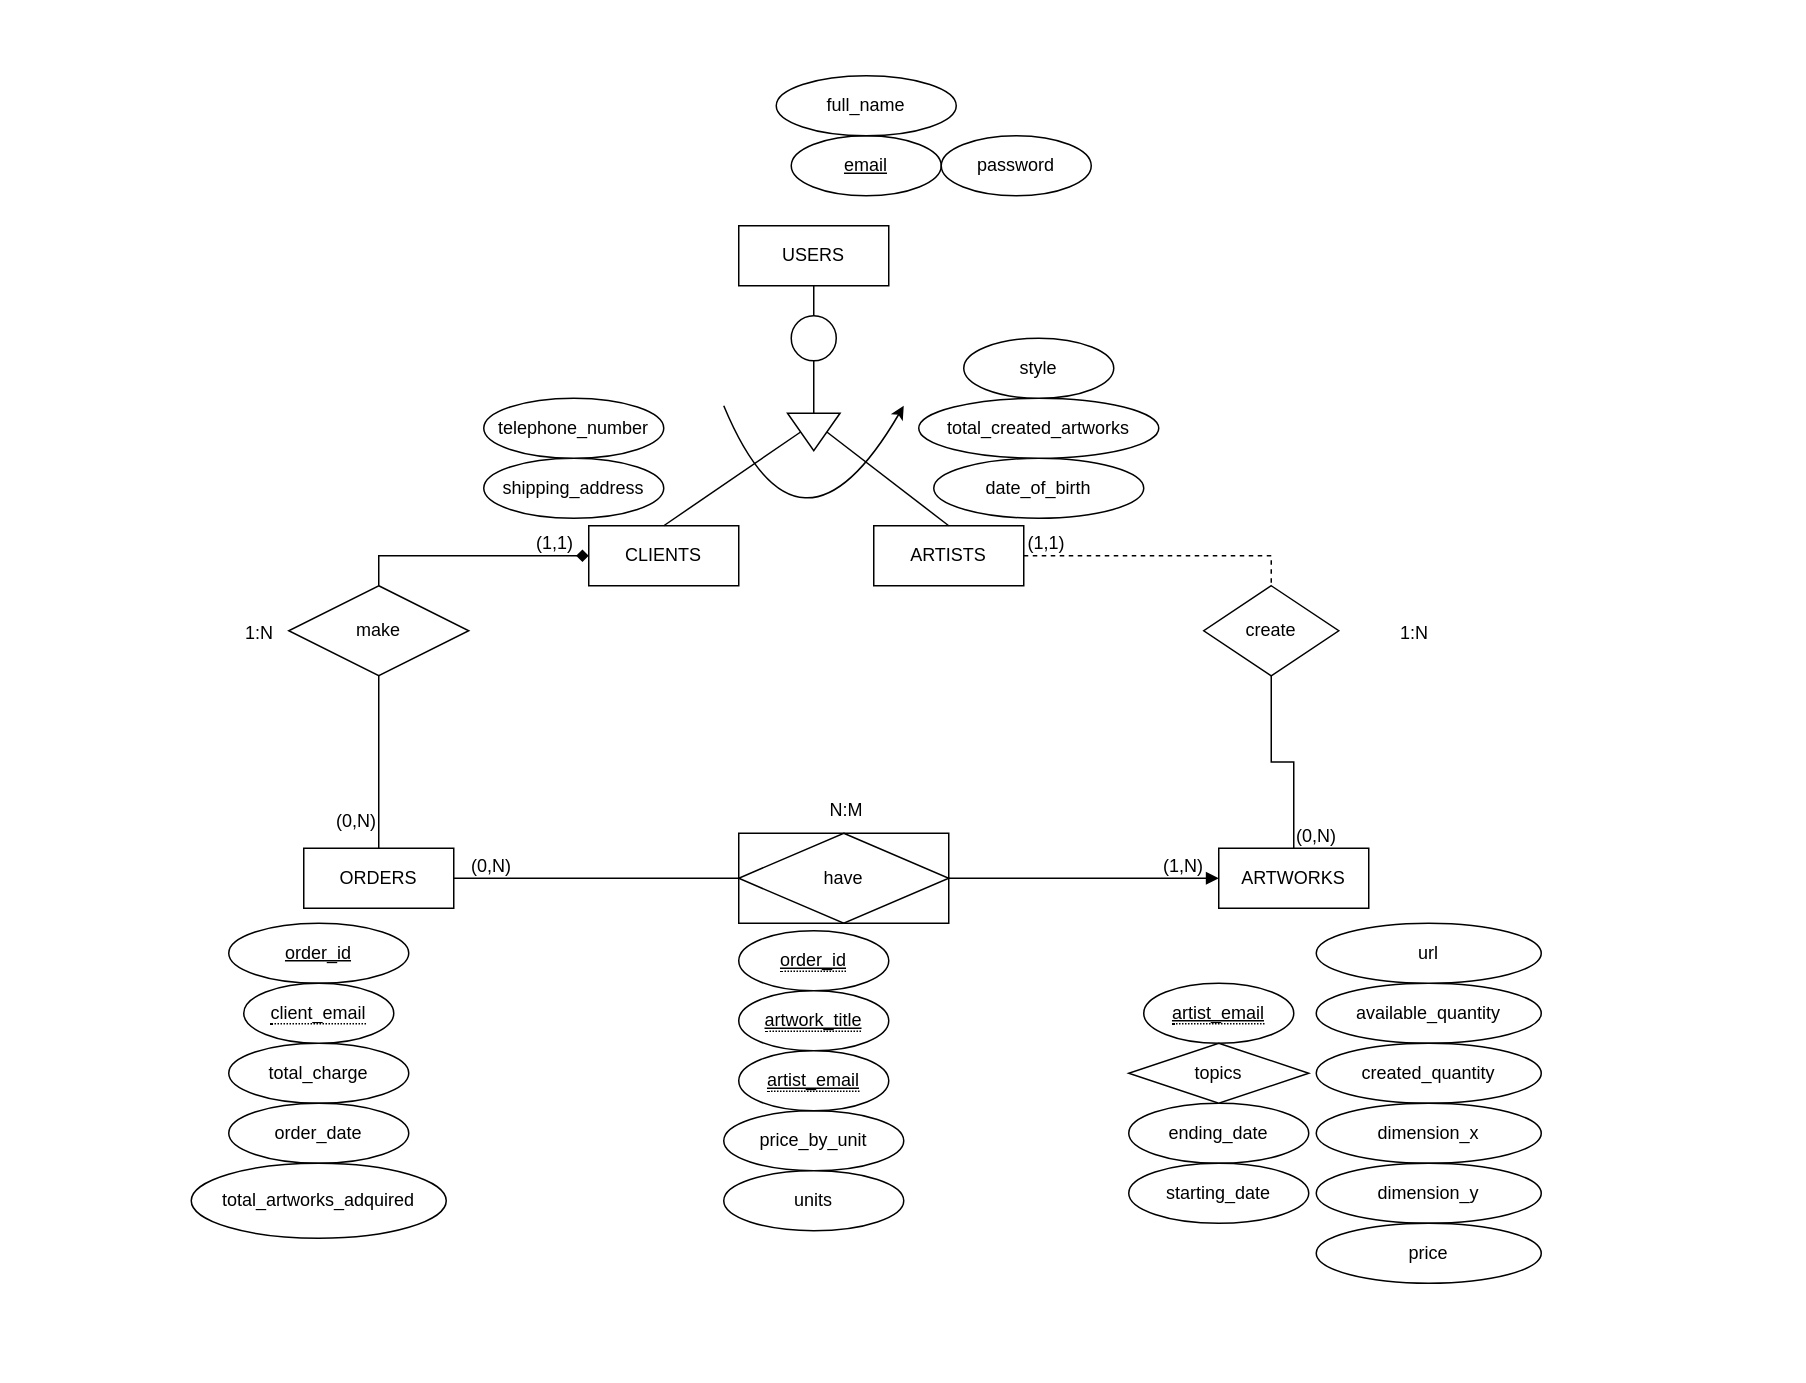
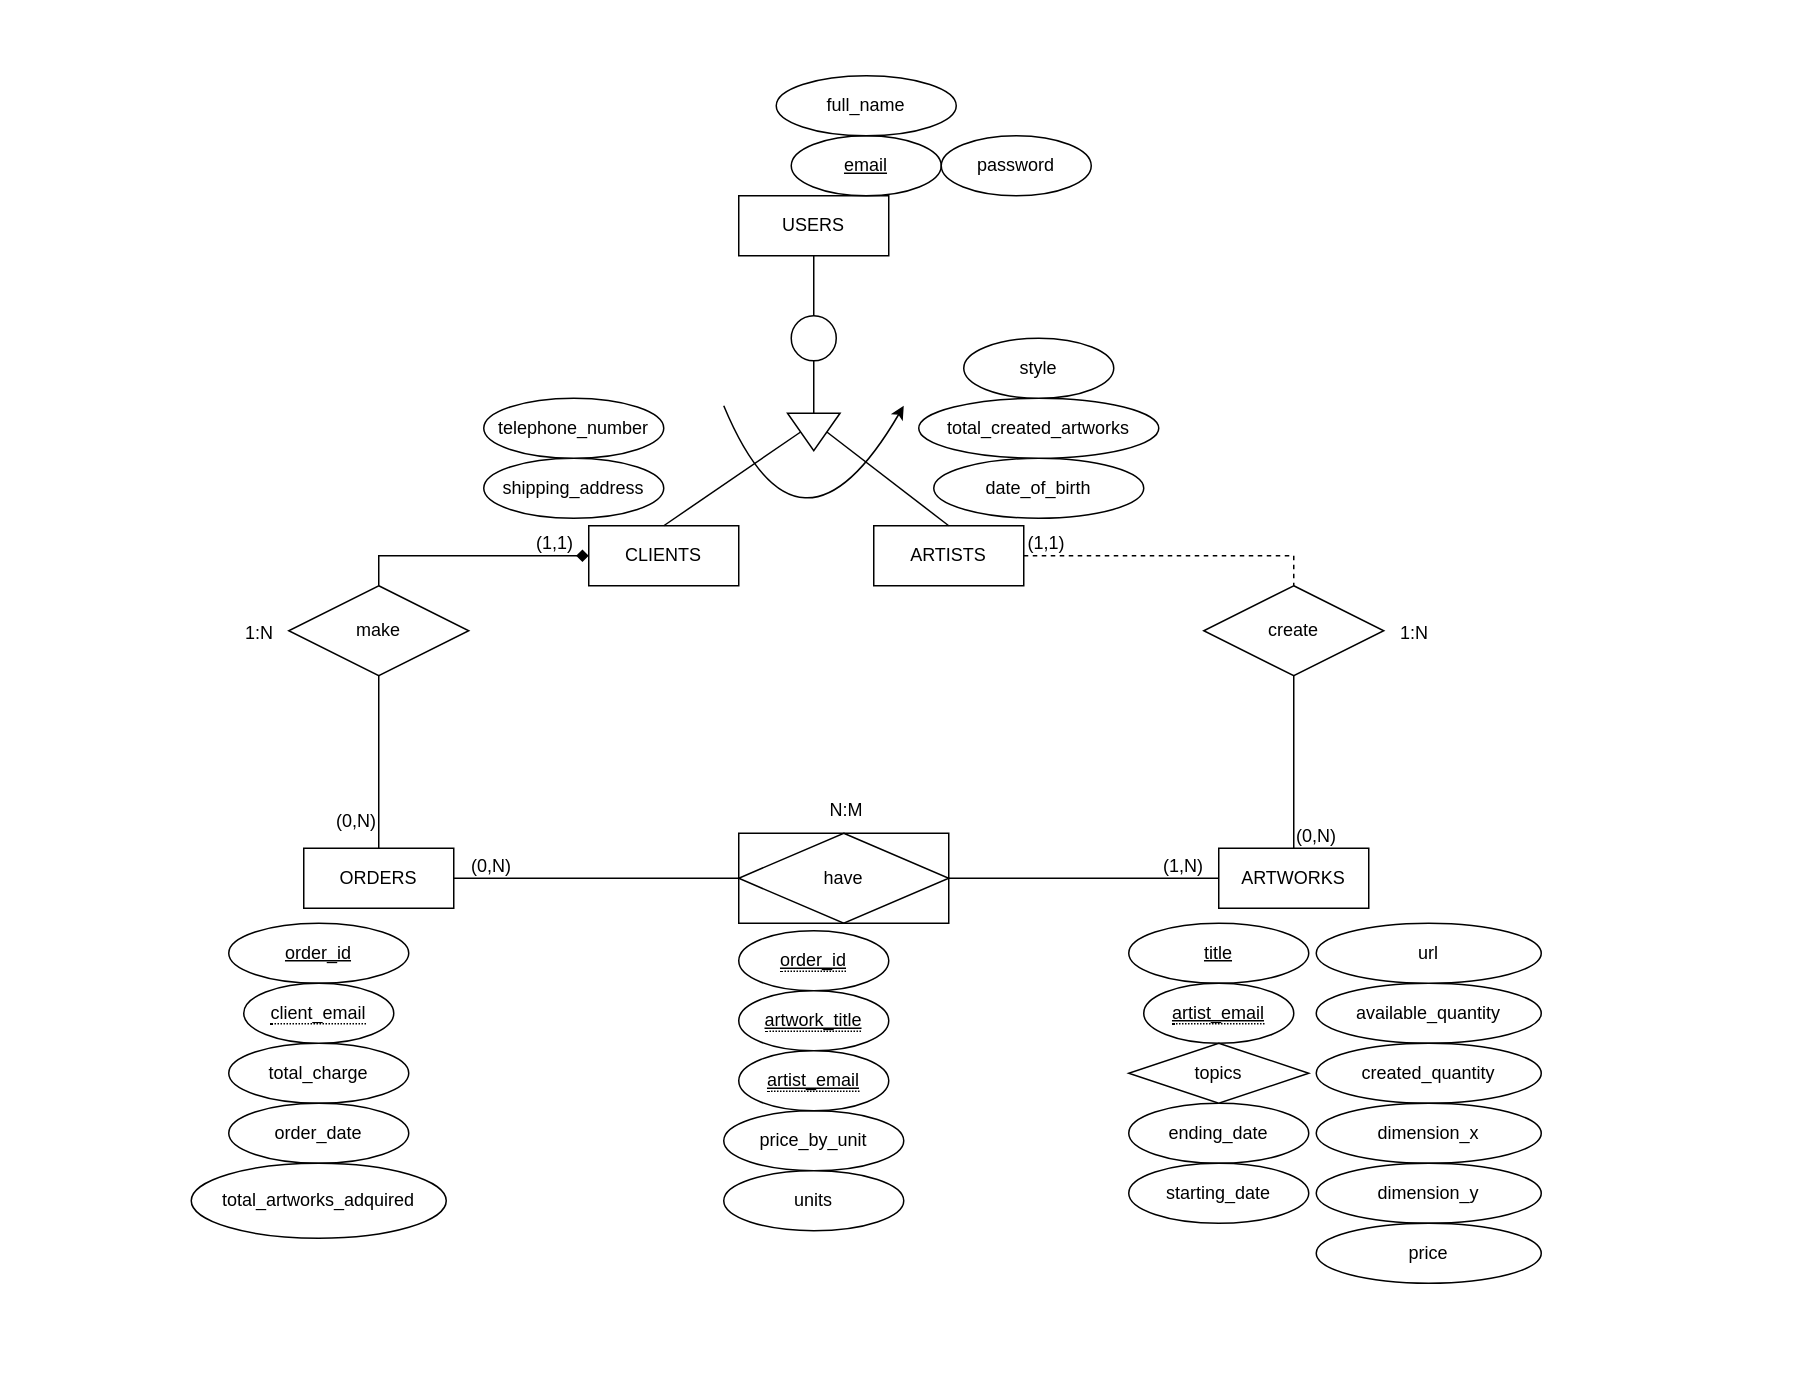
  <mxCell id="0" />
  <mxCell id="1" parent="0" />
  <mxCell id="2" value="" style="shape=table;startSize=0;container=1;collapsible=0;childLayout=tableLayout;fillColor=none;strokeColor=none;" parent="1" vertex="1"><mxGeometry x="20.75" width="1161.25" height="880" as="geometry" y="20" /></mxCell>
  <mxCell id="3" value="" style="shape=partialRectangle;collapsible=0;dropTarget=0;fillColor=none;top=0;left=0;bottom=0;right=0;points=[[0,0.5],[1,0.5]];portConstraint=eastwest;" parent="2" vertex="1"><mxGeometry width="1161.25" height="880" as="geometry" /></mxCell>
  <mxCell id="4" value="" style="shape=partialRectangle;html=1;whiteSpace=wrap;connectable=0;overflow=hidden;fillColor=none;top=0;left=0;bottom=0;right=0;pointerEvents=1;" parent="3" vertex="1"><mxGeometry width="1161" height="880" as="geometry"><mxRectangle width="1161" height="880" as="alternateBounds" /></mxGeometry></mxCell>
  <mxCell id="5" style="rounded=0;orthogonalLoop=1;jettySize=auto;html=1;endArrow=none;endFill=0;" parent="1" source="6" target="17" edge="1"><mxGeometry relative="1" as="geometry" /></mxCell>
- <mxCell id="6" value="USERS" style="whiteSpace=wrap;html=1;align=center;" parent="1" vertex="1"><mxGeometry x="492" y="150" width="100" height="40" as="geometry" /></mxCell>
+ <mxCell id="6" value="USERS" style="whiteSpace=wrap;html=1;align=center;" parent="1" vertex="1"><mxGeometry x="492" y="130" width="100" height="40" as="geometry" /></mxCell>
  <mxCell id="7" value="ARTISTS" style="whiteSpace=wrap;html=1;align=center;" parent="1" vertex="1"><mxGeometry x="582" y="350" width="100" height="40" as="geometry" /></mxCell>
  <mxCell id="8" value="CLIENTS" style="whiteSpace=wrap;html=1;align=center;" parent="1" vertex="1"><mxGeometry x="392" y="350" width="100" height="40" as="geometry" /></mxCell>
  <mxCell id="9" value="ARTWORKS" style="whiteSpace=wrap;html=1;align=center;" parent="1" vertex="1"><mxGeometry x="812" y="565" width="100" height="40" as="geometry" /></mxCell>
  <mxCell id="10" value="ORDERS" style="whiteSpace=wrap;html=1;align=center;" parent="1" vertex="1"><mxGeometry x="202" y="565" width="100" height="40" as="geometry" /></mxCell>
  <mxCell id="11" value="make" style="shape=rhombus;perimeter=rhombusPerimeter;whiteSpace=wrap;html=1;align=center;" parent="1" vertex="1"><mxGeometry x="192" y="390" width="120" height="60" as="geometry" /></mxCell>
- <mxCell id="12" value="create" style="shape=rhombus;perimeter=rhombusPerimeter;whiteSpace=wrap;html=1;align=center;" parent="1" vertex="1"><mxGeometry x="802" y="390" width="90" height="60" as="geometry" /></mxCell>
+ <mxCell id="12" value="create" style="shape=rhombus;perimeter=rhombusPerimeter;whiteSpace=wrap;html=1;align=center;" parent="1" vertex="1"><mxGeometry x="802" y="390" width="120" height="60" as="geometry" /></mxCell>
  <mxCell id="13" style="edgeStyle=none;rounded=0;orthogonalLoop=1;jettySize=auto;html=1;exitX=0.5;exitY=1;exitDx=0;exitDy=0;entryX=0.5;entryY=0;entryDx=0;entryDy=0;endArrow=none;endFill=0;" parent="1" source="15" target="8" edge="1"><mxGeometry relative="1" as="geometry" /></mxCell>
  <mxCell id="14" style="edgeStyle=none;rounded=0;orthogonalLoop=1;jettySize=auto;html=1;exitX=0.5;exitY=0;exitDx=0;exitDy=0;entryX=0.5;entryY=0;entryDx=0;entryDy=0;endArrow=none;endFill=0;" parent="1" source="15" target="7" edge="1"><mxGeometry relative="1" as="geometry" /></mxCell>
  <mxCell id="15" value="" style="triangle;whiteSpace=wrap;html=1;rotation=90;" parent="1" vertex="1"><mxGeometry x="529.5" y="270" width="25" height="35" as="geometry" /></mxCell>
  <mxCell id="16" style="rounded=0;orthogonalLoop=1;jettySize=auto;html=1;entryX=0;entryY=0.5;entryDx=0;entryDy=0;endArrow=none;endFill=0;" parent="1" source="17" target="15" edge="1"><mxGeometry relative="1" as="geometry" /></mxCell>
  <mxCell id="17" value="" style="ellipse;whiteSpace=wrap;html=1;aspect=fixed;" parent="1" vertex="1"><mxGeometry x="527" y="210" width="30" height="30" as="geometry" /></mxCell>
  <mxCell id="18" value="" style="curved=1;endArrow=classic;html=1;rounded=0;" parent="1" edge="1"><mxGeometry width="50" height="50" relative="1" as="geometry"><mxPoint x="482" y="270" as="sourcePoint" /><mxPoint x="602" y="270" as="targetPoint" /><Array as="points"><mxPoint x="532" y="390" /></Array></mxGeometry></mxCell>
  <mxCell id="19" value="" style="endArrow=none;html=1;rounded=0;entryX=0.5;entryY=0;entryDx=0;entryDy=0;edgeStyle=orthogonalEdgeStyle;exitX=1;exitY=0.5;exitDx=0;exitDy=0;dashed=1;" parent="1" source="7" target="12" edge="1"><mxGeometry relative="1" as="geometry"><mxPoint x="692" y="360" as="sourcePoint" /><mxPoint x="882" y="287" as="targetPoint" /></mxGeometry></mxCell>
  <mxCell id="20" value="(1,1)" style="resizable=0;html=1;align=left;verticalAlign=bottom;" parent="19" connectable="0" vertex="1"><mxGeometry x="-1" relative="1" as="geometry"><mxPoint x="1" as="offset" /></mxGeometry></mxCell>
  <mxCell id="21" value="" style="endArrow=diamond;html=1;rounded=0;exitX=0.5;exitY=0;exitDx=0;exitDy=0;entryX=0;entryY=0.5;entryDx=0;entryDy=0;edgeStyle=orthogonalEdgeStyle;" parent="1" source="11" target="8" edge="1"><mxGeometry relative="1" as="geometry"><mxPoint x="332" y="430" as="sourcePoint" /><mxPoint x="512" y="450" as="targetPoint" /></mxGeometry></mxCell>
  <mxCell id="22" value="(1,1)" style="resizable=0;html=1;align=right;verticalAlign=bottom;" parent="21" connectable="0" vertex="1"><mxGeometry x="1" relative="1" as="geometry"><mxPoint x="-10" as="offset" /></mxGeometry></mxCell>
  <mxCell id="23" value="" style="endArrow=none;html=1;rounded=0;exitX=0.5;exitY=0;exitDx=0;exitDy=0;entryX=0.5;entryY=1;entryDx=0;entryDy=0;edgeStyle=orthogonalEdgeStyle;" parent="1" source="10" target="11" edge="1"><mxGeometry relative="1" as="geometry"><mxPoint x="312" y="490" as="sourcePoint" /><mxPoint x="492" y="510" as="targetPoint" /></mxGeometry></mxCell>
  <mxCell id="24" value="(0,N)" style="resizable=0;html=1;align=left;verticalAlign=bottom;" parent="23" connectable="0" vertex="1"><mxGeometry x="-1" relative="1" as="geometry"><mxPoint x="-30" y="-10" as="offset" /></mxGeometry></mxCell>
  <mxCell id="25" value="" style="endArrow=none;html=1;rounded=0;exitX=1;exitY=0.5;exitDx=0;exitDy=0;entryX=0;entryY=0.5;entryDx=0;entryDy=0;edgeStyle=orthogonalEdgeStyle;" parent="1" source="10" target="48" edge="1"><mxGeometry relative="1" as="geometry"><mxPoint x="347" y="555" as="sourcePoint" /><mxPoint x="492" y="585" as="targetPoint" /></mxGeometry></mxCell>
  <mxCell id="26" value="(0,N)" style="resizable=0;html=1;align=left;verticalAlign=bottom;" parent="25" connectable="0" vertex="1"><mxGeometry x="-1" relative="1" as="geometry"><mxPoint x="10" as="offset" /></mxGeometry></mxCell>
- <mxCell id="27" value="" style="endArrow=block;html=1;rounded=0;exitX=1;exitY=0.5;exitDx=0;exitDy=0;entryX=0;entryY=0.5;entryDx=0;entryDy=0;edgeStyle=orthogonalEdgeStyle;" parent="1" source="48" target="9" edge="1"><mxGeometry relative="1" as="geometry"><mxPoint x="612" y="585" as="sourcePoint" /><mxPoint x="802" y="575" as="targetPoint" /></mxGeometry></mxCell>
+ <mxCell id="27" value="" style="endArrow=none;html=1;rounded=0;exitX=1;exitY=0.5;exitDx=0;exitDy=0;entryX=0;entryY=0.5;entryDx=0;entryDy=0;edgeStyle=orthogonalEdgeStyle;" parent="1" source="48" target="9" edge="1"><mxGeometry relative="1" as="geometry"><mxPoint x="612" y="585" as="sourcePoint" /><mxPoint x="802" y="575" as="targetPoint" /></mxGeometry></mxCell>
  <mxCell id="28" value="(1,N)" style="resizable=0;html=1;align=right;verticalAlign=bottom;" parent="27" connectable="0" vertex="1"><mxGeometry x="1" relative="1" as="geometry"><mxPoint x="-10" as="offset" /></mxGeometry></mxCell>
  <mxCell id="29" value="" style="endArrow=none;html=1;rounded=0;exitX=0.5;exitY=0;exitDx=0;exitDy=0;entryX=0.5;entryY=1;entryDx=0;entryDy=0;edgeStyle=orthogonalEdgeStyle;" parent="1" source="9" target="12" edge="1"><mxGeometry relative="1" as="geometry"><mxPoint x="732" y="420" as="sourcePoint" /><mxPoint x="912" y="440" as="targetPoint" /></mxGeometry></mxCell>
  <mxCell id="30" value="(0,N)" style="resizable=0;html=1;align=left;verticalAlign=bottom;" parent="29" connectable="0" vertex="1"><mxGeometry x="-1" relative="1" as="geometry" /></mxCell>
  <mxCell id="31" value="shipping_address" style="ellipse;whiteSpace=wrap;html=1;align=center;" parent="1" vertex="1"><mxGeometry x="322" y="305" width="120" height="40" as="geometry" /></mxCell>
  <mxCell id="32" value="date_of_birth" style="ellipse;whiteSpace=wrap;html=1;align=center;" parent="1" vertex="1"><mxGeometry x="622" y="305" width="140" height="40" as="geometry" /></mxCell>
  <mxCell id="33" value="telephone_number" style="ellipse;whiteSpace=wrap;html=1;align=center;" parent="1" vertex="1"><mxGeometry x="322" y="265" width="120" height="40" as="geometry" /></mxCell>
  <mxCell id="34" value="total_created_artworks" style="ellipse;whiteSpace=wrap;html=1;align=center;" parent="1" vertex="1"><mxGeometry x="612" y="265" width="160" height="40" as="geometry" /></mxCell>
  <mxCell id="35" value="style" style="ellipse;whiteSpace=wrap;html=1;align=center;" parent="1" vertex="1"><mxGeometry x="642" y="225" width="100" height="40" as="geometry" /></mxCell>
  <mxCell id="36" value="&lt;u&gt;email&lt;/u&gt;" style="ellipse;whiteSpace=wrap;html=1;align=center;" parent="1" vertex="1"><mxGeometry x="527" y="90" width="100" height="40" as="geometry" /></mxCell>
  <mxCell id="37" value="&lt;u&gt;order_id&lt;/u&gt;" style="ellipse;whiteSpace=wrap;html=1;align=center;" parent="1" vertex="1"><mxGeometry x="152" y="615" width="120" height="40" as="geometry" /></mxCell>
  <mxCell id="38" value="total_charge" style="ellipse;whiteSpace=wrap;html=1;align=center;" parent="1" vertex="1"><mxGeometry x="152" y="695" width="120" height="40" as="geometry" /></mxCell>
  <mxCell id="39" value="order_date" style="ellipse;whiteSpace=wrap;html=1;align=center;" parent="1" vertex="1"><mxGeometry x="152" y="735" width="120" height="40" as="geometry" /></mxCell>
+ <mxCell id="40" value="&lt;u&gt;title&lt;/u&gt;" style="ellipse;whiteSpace=wrap;html=1;align=center;" parent="1" vertex="1"><mxGeometry x="752" y="615" width="120" height="40" as="geometry" /></mxCell>
  <mxCell id="41" value="ending_date" style="ellipse;whiteSpace=wrap;html=1;align=center;" parent="1" vertex="1"><mxGeometry x="752" y="735" width="120" height="40" as="geometry" /></mxCell>
  <mxCell id="42" value="1:N" style="resizable=0;html=1;align=right;verticalAlign=bottom;" parent="1" connectable="0" vertex="1"><mxGeometry x="182" y="430" as="geometry" /></mxCell>
  <mxCell id="43" value="1:N" style="resizable=0;html=1;align=right;verticalAlign=bottom;" parent="1" connectable="0" vertex="1"><mxGeometry x="952" y="430" as="geometry" /></mxCell>
  <mxCell id="44" value="N:M" style="resizable=0;html=1;align=right;verticalAlign=bottom;" parent="1" connectable="0" vertex="1"><mxGeometry x="562" y="550" as="geometry"><mxPoint x="13" y="-2" as="offset" /></mxGeometry></mxCell>
  <mxCell id="45" value="total_artworks_adquired" style="ellipse;whiteSpace=wrap;html=1;align=center;" parent="1" vertex="1"><mxGeometry x="127" y="775" width="170" height="50" as="geometry" /></mxCell>
  <mxCell id="46" value="price_by_unit" style="ellipse;whiteSpace=wrap;html=1;align=center;" parent="1" vertex="1"><mxGeometry x="482" y="740" width="120" height="40" as="geometry" /></mxCell>
  <mxCell id="47" value="units" style="ellipse;whiteSpace=wrap;html=1;align=center;" parent="1" vertex="1"><mxGeometry x="482" y="780" width="120" height="40" as="geometry" /></mxCell>
  <mxCell id="48" value="have" style="shape=associativeEntity;whiteSpace=wrap;html=1;align=center;" parent="1" vertex="1"><mxGeometry x="492" y="555" width="140" height="60" as="geometry" /></mxCell>
  <mxCell id="49" value="&lt;span style=&quot;border-bottom: 1px dotted&quot;&gt;&lt;u&gt;order_id&lt;/u&gt;&lt;/span&gt;" style="ellipse;whiteSpace=wrap;html=1;align=center;" parent="1" vertex="1"><mxGeometry x="492" y="620" width="100" height="40" as="geometry" /></mxCell>
  <mxCell id="50" value="&lt;span style=&quot;border-bottom: 1px dotted&quot;&gt;&lt;u&gt;artwork_title&lt;/u&gt;&lt;/span&gt;" style="ellipse;whiteSpace=wrap;html=1;align=center;" parent="1" vertex="1"><mxGeometry x="492" y="660" width="100" height="40" as="geometry" /></mxCell>
  <mxCell id="51" value="&lt;span style=&quot;border-bottom: 1px dotted&quot;&gt;&lt;u&gt;artist_email&lt;/u&gt;&lt;/span&gt;" style="ellipse;whiteSpace=wrap;html=1;align=center;" parent="1" vertex="1"><mxGeometry x="492" y="700" width="100" height="40" as="geometry" /></mxCell>
  <mxCell id="52" value="&lt;span style=&quot;border-bottom: 1px dotted&quot;&gt;client_email&lt;/span&gt;" style="ellipse;whiteSpace=wrap;html=1;align=center;" parent="1" vertex="1"><mxGeometry y="655" width="100" height="40" as="geometry" x="162" /></mxCell>
  <mxCell id="53" value="&lt;span style=&quot;border-bottom: 1px dotted&quot;&gt;&lt;u&gt;artist_email&lt;/u&gt;&lt;/span&gt;" style="ellipse;whiteSpace=wrap;html=1;align=center;" parent="1" vertex="1"><mxGeometry x="762" y="655" width="100" height="40" as="geometry" /></mxCell>
  <mxCell id="54" value="topics" style="rhombus;whiteSpace=wrap;html=1;align=center;" parent="1" vertex="1"><mxGeometry x="752" y="695" width="120" height="40" as="geometry" /></mxCell>
  <mxCell id="55" value="starting_date" style="ellipse;whiteSpace=wrap;html=1;align=center;" parent="1" vertex="1"><mxGeometry x="752" y="775" width="120" height="40" as="geometry" /></mxCell>
  <mxCell id="56" value="available_quantity" style="ellipse;whiteSpace=wrap;html=1;align=center;" parent="1" vertex="1"><mxGeometry x="877" y="655" width="150" height="40" as="geometry" /></mxCell>
  <mxCell id="57" value="created_quantity" style="ellipse;whiteSpace=wrap;html=1;align=center;" parent="1" vertex="1"><mxGeometry x="877" y="695" width="150" height="40" as="geometry" /></mxCell>
  <mxCell id="58" value="dimension_x" style="ellipse;whiteSpace=wrap;html=1;align=center;" parent="1" vertex="1"><mxGeometry x="877" y="735" width="150" height="40" as="geometry" /></mxCell>
  <mxCell id="59" value="dimension_y" style="ellipse;whiteSpace=wrap;html=1;align=center;" parent="1" vertex="1"><mxGeometry x="877" y="775" width="150" height="40" as="geometry" /></mxCell>
  <mxCell id="60" value="password" style="ellipse;whiteSpace=wrap;html=1;align=center;" parent="1" vertex="1"><mxGeometry x="627" y="90" width="100" height="40" as="geometry" /></mxCell>
  <mxCell id="61" value="full_name" style="ellipse;whiteSpace=wrap;html=1;align=center;" parent="1" vertex="1"><mxGeometry x="517" y="50" width="120" height="40" as="geometry" /></mxCell>
  <mxCell id="62" value="url" style="ellipse;whiteSpace=wrap;html=1;align=center;" vertex="1" parent="1"><mxGeometry x="877" y="615" width="150" height="40" as="geometry" /></mxCell>
  <mxCell id="63" value="price" style="ellipse;whiteSpace=wrap;html=1;align=center;" vertex="1" parent="1"><mxGeometry x="877" y="815" width="150" height="40" as="geometry" /></mxCell>
